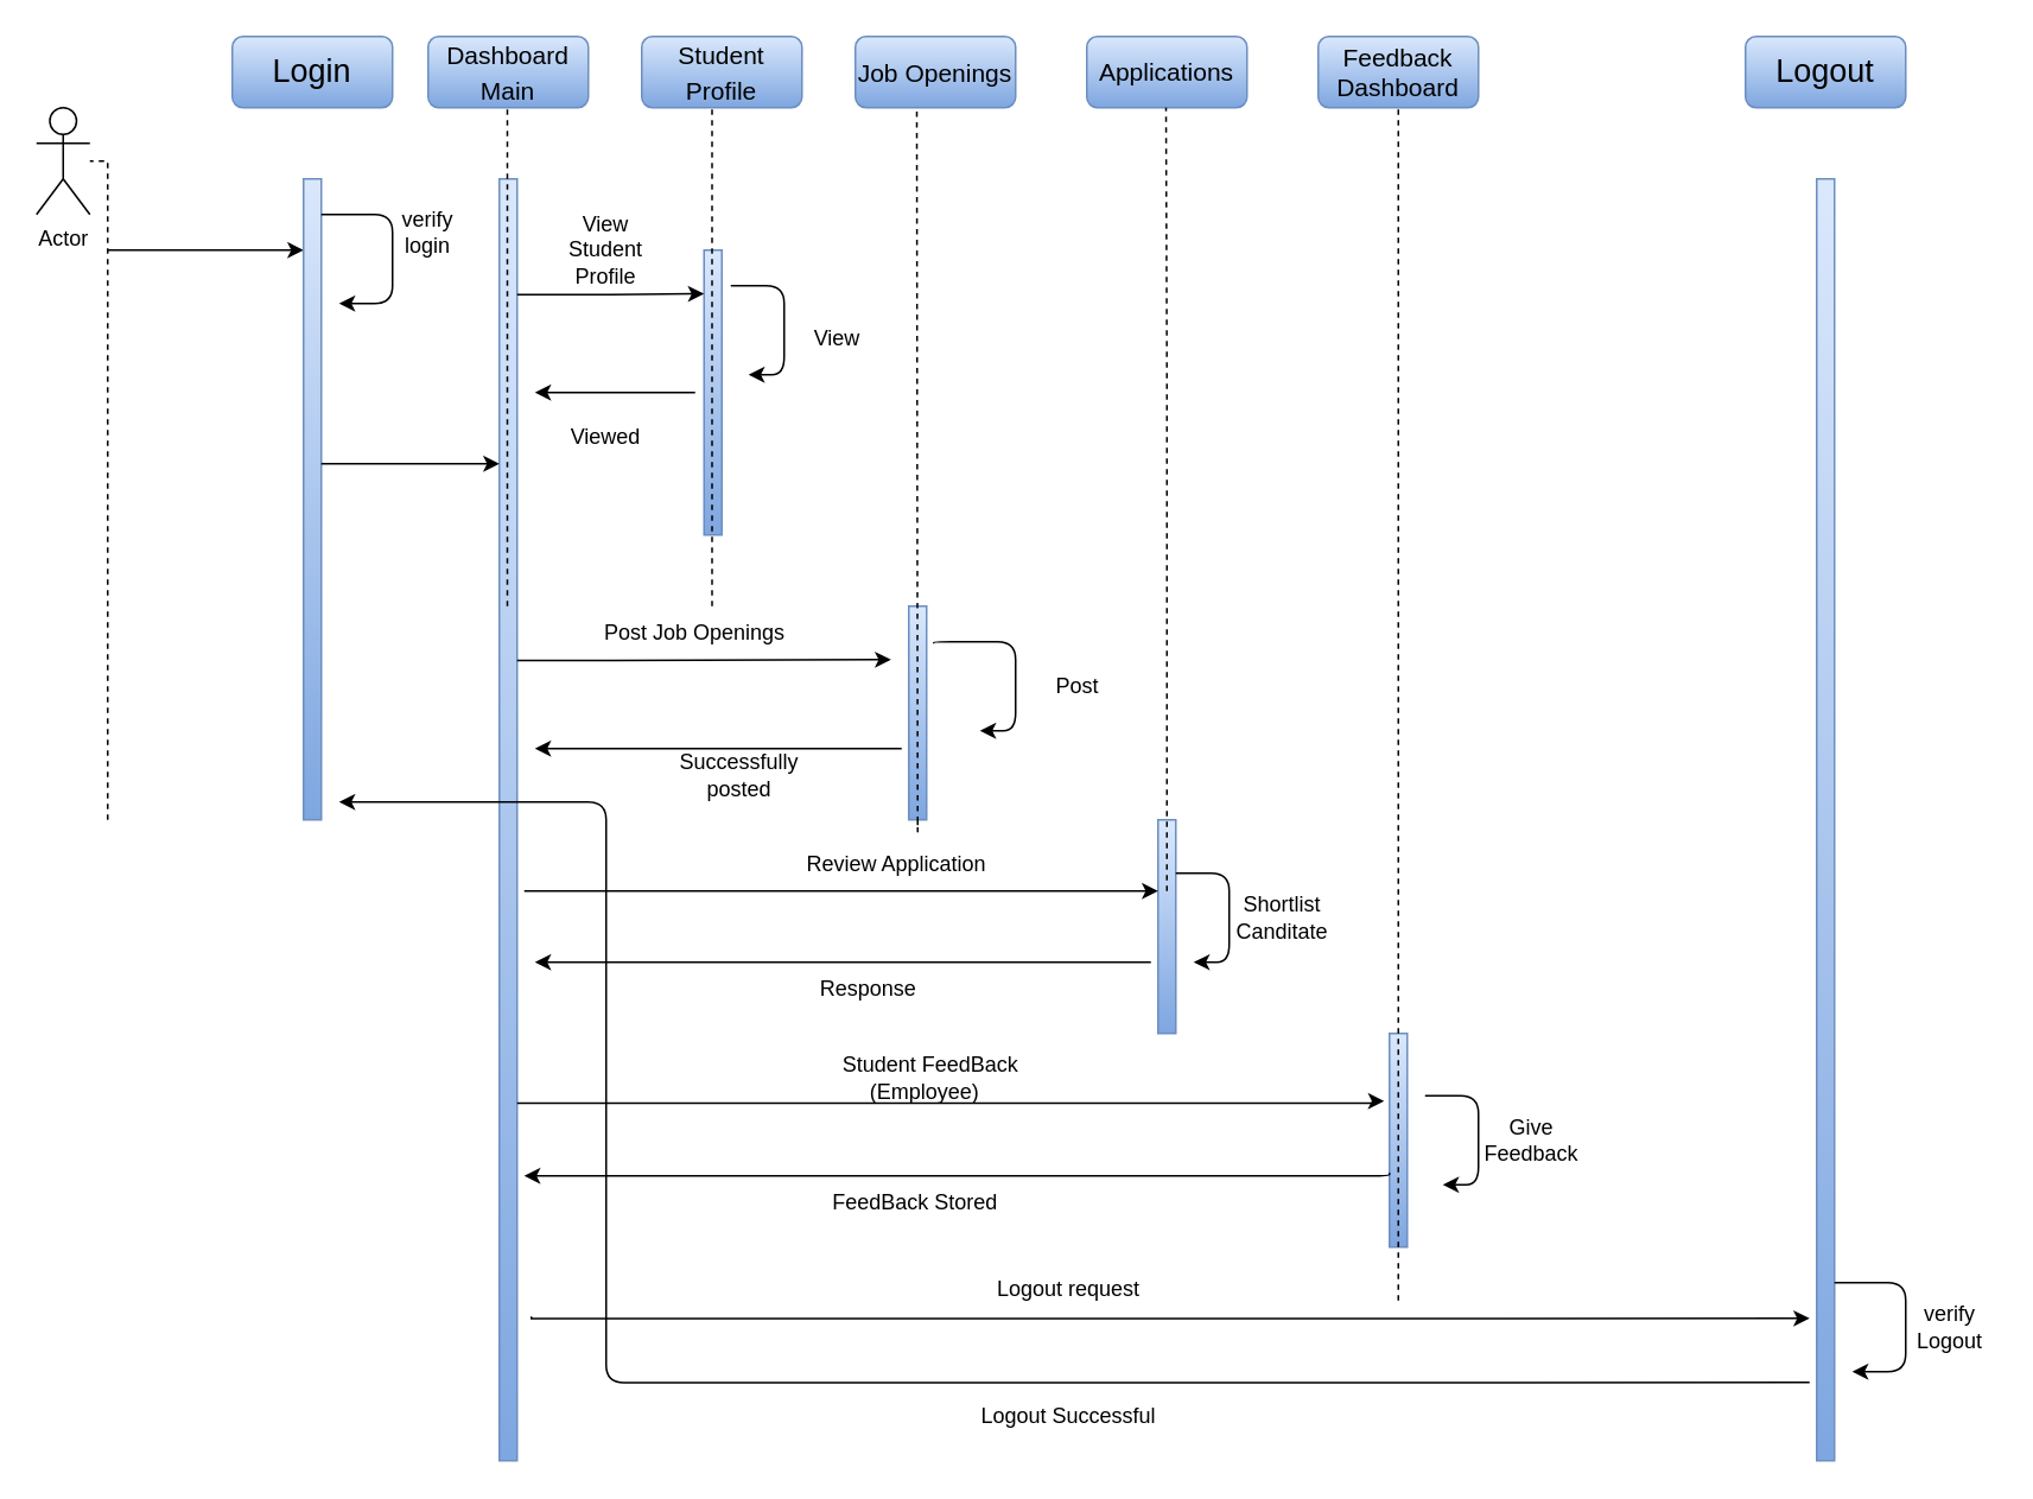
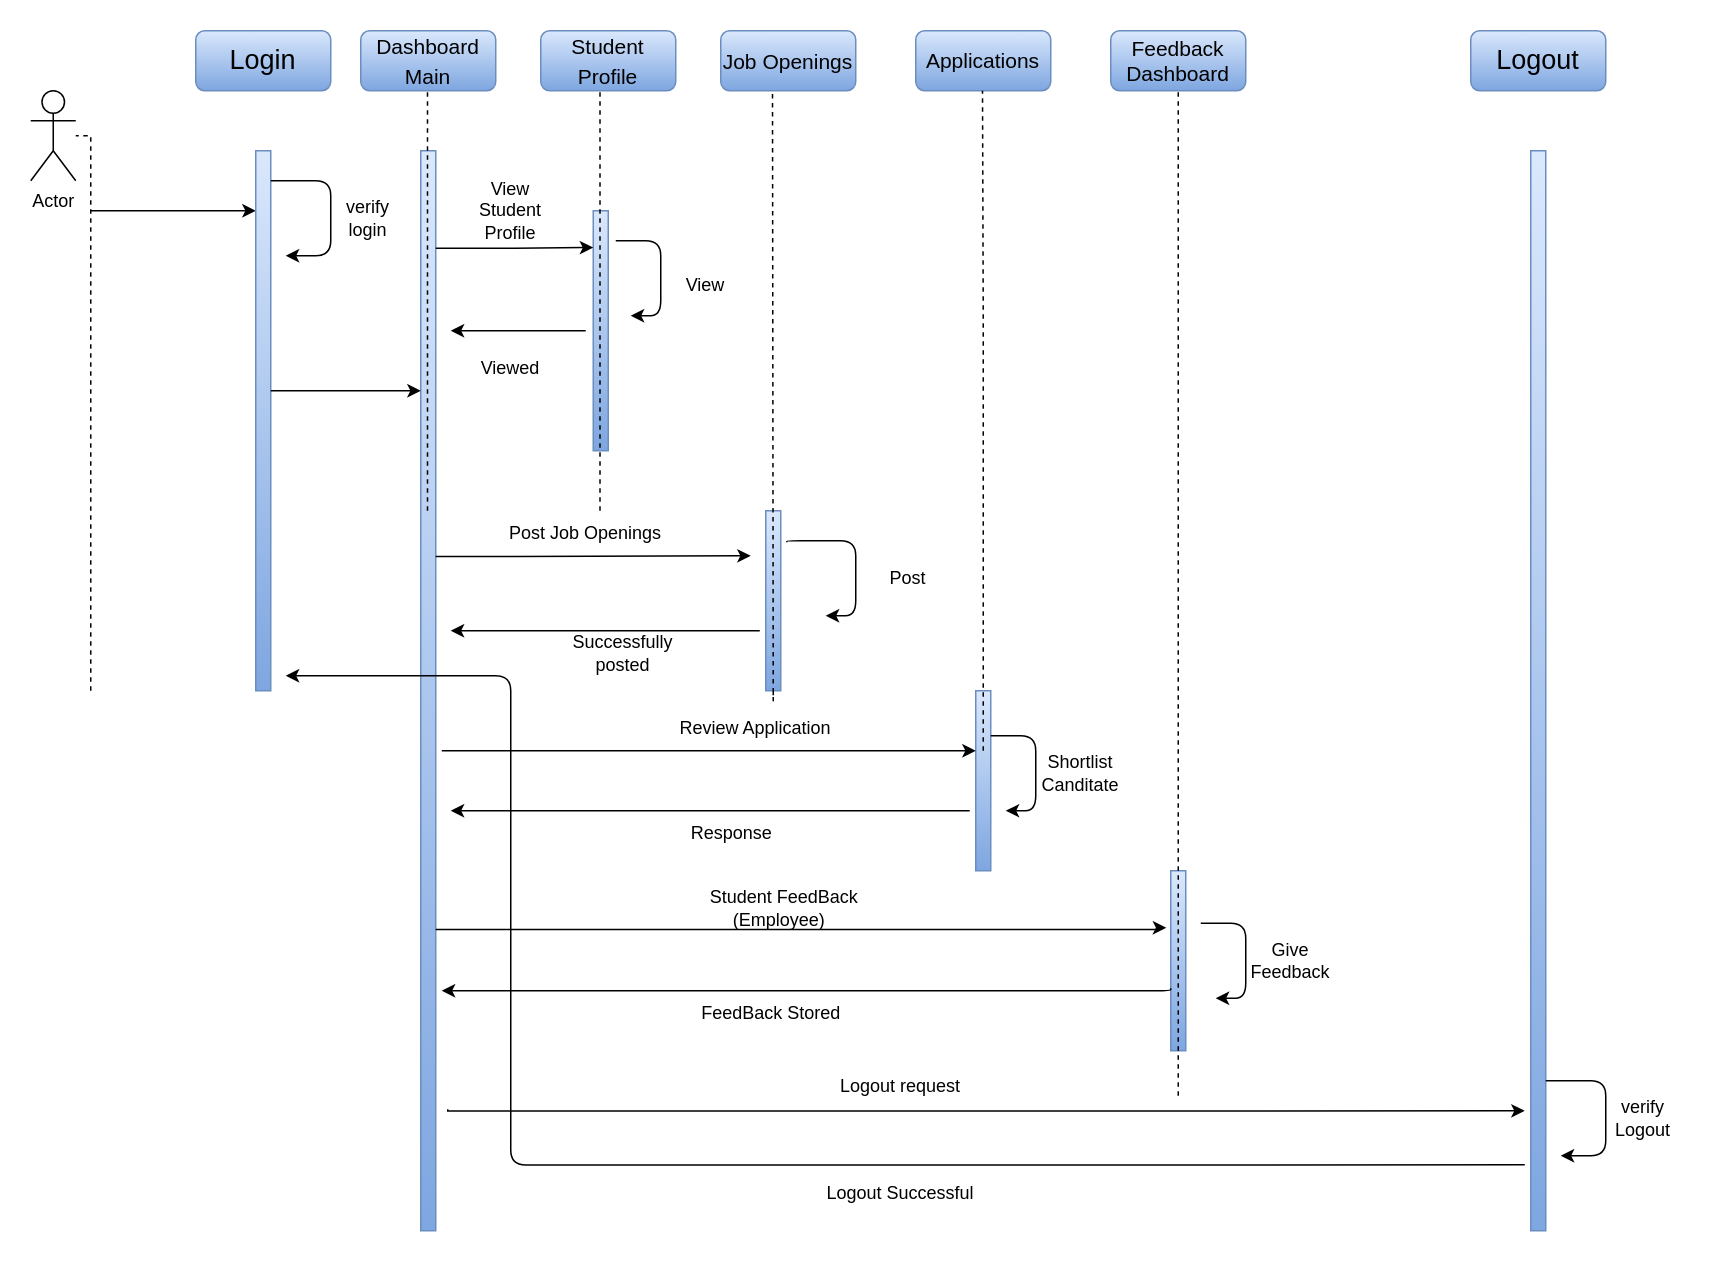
  <mxCell id="0" />
  <mxCell id="1" parent="0" />
  <mxCell id="2" value="Actor" style="shape=umlActor;verticalLabelPosition=bottom;verticalAlign=top;html=1;outlineConnect=0;" parent="1" vertex="1"><mxGeometry x="20" y="60" width="30" height="60" as="geometry" /></mxCell>
  <mxCell id="3" value="" style="endArrow=none;dashed=1;html=1;rounded=0;edgeStyle=orthogonalEdgeStyle;" parent="1" target="2" edge="1"><mxGeometry width="50" height="50" relative="1" as="geometry"><mxPoint x="60" y="460" as="sourcePoint" /><mxPoint x="100" y="100" as="targetPoint" /><Array as="points"><mxPoint x="60" y="380" /><mxPoint x="60" y="100" /></Array></mxGeometry></mxCell>
  <mxCell id="4" value="" style="endArrow=classic;html=1;rounded=0;edgeStyle=orthogonalEdgeStyle;" parent="1" edge="1"><mxGeometry width="50" height="50" relative="1" as="geometry"><mxPoint x="60" y="140" as="sourcePoint" /><mxPoint x="170" y="140" as="targetPoint" /></mxGeometry></mxCell>
  <mxCell id="5" value="&lt;font style=&quot;font-size: 18px&quot;&gt;Login&lt;/font&gt;" style="rounded=1;whiteSpace=wrap;html=1;fillColor=#dae8fc;strokeColor=#6c8ebf;gradientColor=#7ea6e0;" parent="1" vertex="1"><mxGeometry x="130" y="20" width="90" height="40" as="geometry" /></mxCell>
  <mxCell id="6" value="&lt;font style=&quot;font-size: 14px&quot;&gt;Dashboard&lt;br&gt;Main&lt;/font&gt;" style="rounded=1;whiteSpace=wrap;html=1;gradientColor=#7ea6e0;fillColor=#dae8fc;strokeColor=#6c8ebf;fontSize=16;" parent="1" vertex="1"><mxGeometry x="240" y="20" width="90" height="40" as="geometry" /></mxCell>
  <mxCell id="7" value="&lt;font style=&quot;font-size: 14px&quot;&gt;Student Profile&lt;/font&gt;" style="rounded=1;whiteSpace=wrap;html=1;gradientColor=#7ea6e0;fillColor=#dae8fc;strokeColor=#6c8ebf;fontSize=16;" parent="1" vertex="1"><mxGeometry x="360" y="20" width="90" height="40" as="geometry" /></mxCell>
  <mxCell id="8" value="&lt;span style=&quot;font-size: 14px&quot;&gt;Job Openings&lt;/span&gt;" style="rounded=1;whiteSpace=wrap;html=1;gradientColor=#7ea6e0;fillColor=#dae8fc;strokeColor=#6c8ebf;fontSize=16;" parent="1" vertex="1"><mxGeometry x="480" y="20" width="90" height="40" as="geometry" /></mxCell>
  <mxCell id="9" value="&lt;font&gt;&lt;font style=&quot;font-size: 14px&quot;&gt;&lt;font&gt;Feedback&lt;br&gt;&lt;/font&gt;&lt;font&gt;Dashboard&lt;/font&gt;&lt;/font&gt;&lt;br&gt;&lt;/font&gt;" style="rounded=1;whiteSpace=wrap;html=1;gradientColor=#7ea6e0;fillColor=#dae8fc;strokeColor=#6c8ebf;" parent="1" vertex="1"><mxGeometry x="740" y="20" width="90" height="40" as="geometry" /></mxCell>
  <mxCell id="10" value="&lt;span style=&quot;font-size: 18px&quot;&gt;Logout&lt;/span&gt;" style="rounded=1;whiteSpace=wrap;html=1;gradientColor=#7ea6e0;fillColor=#dae8fc;strokeColor=#6c8ebf;" parent="1" vertex="1"><mxGeometry x="980" y="20" width="90" height="40" as="geometry" /></mxCell>
  <mxCell id="11" value="" style="html=1;points=[];perimeter=orthogonalPerimeter;gradientColor=#7ea6e0;fillColor=#dae8fc;strokeColor=#6c8ebf;" parent="1" vertex="1"><mxGeometry x="170" y="100" width="10" height="360" as="geometry" /></mxCell>
  <mxCell id="12" value="" style="html=1;points=[];perimeter=orthogonalPerimeter;gradientColor=#7ea6e0;fillColor=#dae8fc;strokeColor=#6c8ebf;" parent="1" vertex="1"><mxGeometry x="280" y="100" width="10" height="720" as="geometry" /></mxCell>
  <mxCell id="13" value="" style="html=1;points=[];perimeter=orthogonalPerimeter;gradientColor=#7ea6e0;fillColor=#dae8fc;strokeColor=#6c8ebf;" parent="1" vertex="1"><mxGeometry x="395" y="140" width="10" height="160" as="geometry" /></mxCell>
  <mxCell id="14" value="" style="html=1;points=[];perimeter=orthogonalPerimeter;gradientColor=#7ea6e0;fillColor=#dae8fc;strokeColor=#6c8ebf;" parent="1" vertex="1"><mxGeometry x="780" y="580" width="10" height="120" as="geometry" /></mxCell>
  <mxCell id="15" value="" style="html=1;points=[];perimeter=orthogonalPerimeter;gradientColor=#7ea6e0;fillColor=#dae8fc;strokeColor=#6c8ebf;" parent="1" vertex="1"><mxGeometry x="1020" y="100" width="10" height="720" as="geometry" /></mxCell>
  <mxCell id="16" value="" style="endArrow=classic;html=1;rounded=1;edgeStyle=orthogonalEdgeStyle;" parent="1" edge="1"><mxGeometry width="50" height="50" relative="1" as="geometry"><mxPoint x="180" y="120" as="sourcePoint" /><mxPoint x="190" y="170" as="targetPoint" /><Array as="points"><mxPoint x="180" y="120" /><mxPoint x="220" y="120" /><mxPoint x="220" y="170" /></Array></mxGeometry></mxCell>
- <mxCell id="17" value="verify&lt;br&gt;login" style="text;html=1;strokeColor=none;fillColor=none;align=center;verticalAlign=middle;whiteSpace=wrap;rounded=0;" parent="1" vertex="1"><mxGeometry x="215" y="115" width="50" height="30" as="geometry" /></mxCell>
+ <mxCell id="17" value="verify&lt;br&gt;login" style="text;html=1;strokeColor=none;fillColor=none;align=center;verticalAlign=middle;whiteSpace=wrap;rounded=0;" parent="1" vertex="1"><mxGeometry x="220" y="130" width="50" height="30" as="geometry" /></mxCell>
  <mxCell id="18" value="" style="endArrow=classic;html=1;rounded=0;edgeStyle=orthogonalEdgeStyle;" parent="1" edge="1"><mxGeometry width="50" height="50" relative="1" as="geometry"><mxPoint x="180" y="260" as="sourcePoint" /><mxPoint x="280" y="260" as="targetPoint" /></mxGeometry></mxCell>
  <mxCell id="19" value="" style="endArrow=classic;html=1;rounded=0;edgeStyle=orthogonalEdgeStyle;" parent="1" edge="1"><mxGeometry width="50" height="50" relative="1" as="geometry"><mxPoint x="290" y="165" as="sourcePoint" /><mxPoint x="395" y="164.5" as="targetPoint" /><Array as="points"><mxPoint x="343" y="165" /></Array></mxGeometry></mxCell>
  <mxCell id="20" value="" style="endArrow=classic;html=1;rounded=1;edgeStyle=orthogonalEdgeStyle;" parent="1" edge="1"><mxGeometry width="50" height="50" relative="1" as="geometry"><mxPoint x="410" y="160" as="sourcePoint" /><mxPoint x="420" y="210" as="targetPoint" /><Array as="points"><mxPoint x="440" y="160" /><mxPoint x="440" y="210" /></Array></mxGeometry></mxCell>
  <mxCell id="21" value="View" style="text;html=1;strokeColor=none;fillColor=none;align=center;verticalAlign=middle;whiteSpace=wrap;rounded=0;" parent="1" vertex="1"><mxGeometry x="440" y="170" width="60" height="40" as="geometry" /></mxCell>
  <mxCell id="22" value="View Student Profile" style="text;html=1;strokeColor=none;fillColor=none;align=center;verticalAlign=middle;whiteSpace=wrap;rounded=0;" parent="1" vertex="1"><mxGeometry x="310" y="120" width="60" height="40" as="geometry" /></mxCell>
  <mxCell id="23" value="" style="endArrow=classic;html=1;rounded=1;edgeStyle=orthogonalEdgeStyle;" parent="1" edge="1"><mxGeometry width="50" height="50" relative="1" as="geometry"><mxPoint x="390" y="220" as="sourcePoint" /><mxPoint x="300" y="220" as="targetPoint" /><Array as="points"><mxPoint x="300" y="219.5" /><mxPoint x="300" y="219.5" /></Array></mxGeometry></mxCell>
  <mxCell id="24" value="Viewed" style="text;html=1;strokeColor=none;fillColor=none;align=center;verticalAlign=middle;whiteSpace=wrap;rounded=0;" parent="1" vertex="1"><mxGeometry x="310" y="230" width="60" height="30" as="geometry" /></mxCell>
  <mxCell id="25" value="" style="html=1;points=[];perimeter=orthogonalPerimeter;gradientColor=#7ea6e0;fillColor=#dae8fc;strokeColor=#6c8ebf;" parent="1" vertex="1"><mxGeometry x="510" y="340" width="10" height="120" as="geometry" /></mxCell>
  <mxCell id="26" value="" style="endArrow=classic;html=1;rounded=1;edgeStyle=orthogonalEdgeStyle;exitX=1.4;exitY=0.175;exitDx=0;exitDy=0;exitPerimeter=0;" parent="1" source="25" edge="1"><mxGeometry width="50" height="50" relative="1" as="geometry"><mxPoint x="540" y="360" as="sourcePoint" /><mxPoint x="550" y="410" as="targetPoint" /><Array as="points"><mxPoint x="524" y="360" /><mxPoint x="570" y="360" /><mxPoint x="570" y="410" /></Array></mxGeometry></mxCell>
  <mxCell id="27" value="Post Job Openings" style="text;html=1;strokeColor=none;fillColor=none;align=center;verticalAlign=middle;whiteSpace=wrap;rounded=0;" parent="1" vertex="1"><mxGeometry x="290" y="340" width="200" height="30" as="geometry" /></mxCell>
  <mxCell id="28" value="Successfully&lt;br&gt;posted" style="text;html=1;strokeColor=none;fillColor=none;align=center;verticalAlign=middle;whiteSpace=wrap;rounded=0;" parent="1" vertex="1"><mxGeometry x="340" y="420" width="150" height="30" as="geometry" /></mxCell>
  <mxCell id="29" value="" style="endArrow=classic;html=1;rounded=0;edgeStyle=orthogonalEdgeStyle;" parent="1" edge="1"><mxGeometry width="50" height="50" relative="1" as="geometry"><mxPoint x="290" y="370.5" as="sourcePoint" /><mxPoint x="500" y="370" as="targetPoint" /><Array as="points"><mxPoint x="343" y="370.5" /></Array></mxGeometry></mxCell>
  <mxCell id="30" value="" style="endArrow=classic;html=1;rounded=1;edgeStyle=orthogonalEdgeStyle;exitX=-0.4;exitY=0.667;exitDx=0;exitDy=0;exitPerimeter=0;" parent="1" source="25" edge="1"><mxGeometry width="50" height="50" relative="1" as="geometry"><mxPoint x="495" y="420" as="sourcePoint" /><mxPoint x="300" y="420" as="targetPoint" /><Array as="points" /></mxGeometry></mxCell>
  <mxCell id="31" value="Post" style="text;html=1;strokeColor=none;fillColor=none;align=center;verticalAlign=middle;whiteSpace=wrap;rounded=0;" parent="1" vertex="1"><mxGeometry x="570" y="360" width="70" height="50" as="geometry" /></mxCell>
  <mxCell id="32" value="" style="endArrow=none;dashed=1;html=1;rounded=1;edgeStyle=orthogonalEdgeStyle;" parent="1" edge="1"><mxGeometry width="50" height="50" relative="1" as="geometry"><mxPoint x="399.5" y="340" as="sourcePoint" /><mxPoint x="399.5" y="60" as="targetPoint" /><Array as="points"><mxPoint x="399.5" y="210" /><mxPoint x="399.5" y="210" /></Array></mxGeometry></mxCell>
  <mxCell id="33" value="" style="endArrow=none;dashed=1;html=1;rounded=1;edgeStyle=orthogonalEdgeStyle;" parent="1" edge="1"><mxGeometry width="50" height="50" relative="1" as="geometry"><mxPoint x="515" y="460" as="sourcePoint" /><mxPoint x="514.5" y="60" as="targetPoint" /><Array as="points"><mxPoint x="515" y="470" /><mxPoint x="515" y="210" /></Array></mxGeometry></mxCell>
  <mxCell id="34" value="" style="endArrow=none;dashed=1;html=1;rounded=1;edgeStyle=orthogonalEdgeStyle;" parent="1" edge="1"><mxGeometry width="50" height="50" relative="1" as="geometry"><mxPoint x="284.5" y="340" as="sourcePoint" /><mxPoint x="284.5" y="60" as="targetPoint" /><Array as="points"><mxPoint x="284.5" y="210" /><mxPoint x="284.5" y="210" /></Array></mxGeometry></mxCell>
  <mxCell id="35" value="&lt;font style=&quot;font-size: 14px&quot;&gt;Applications&lt;/font&gt;" style="rounded=1;whiteSpace=wrap;html=1;gradientColor=#7ea6e0;fillColor=#dae8fc;strokeColor=#6c8ebf;" parent="1" vertex="1"><mxGeometry x="610" y="20" width="90" height="40" as="geometry" /></mxCell>
  <mxCell id="36" value="" style="html=1;points=[];perimeter=orthogonalPerimeter;gradientColor=#7ea6e0;fillColor=#dae8fc;strokeColor=#6c8ebf;" parent="1" vertex="1"><mxGeometry x="650" y="460" width="10" height="120" as="geometry" /></mxCell>
  <mxCell id="37" value="" style="endArrow=none;dashed=1;html=1;rounded=1;edgeStyle=orthogonalEdgeStyle;" parent="1" edge="1"><mxGeometry width="50" height="50" relative="1" as="geometry"><mxPoint x="655" y="500" as="sourcePoint" /><mxPoint x="654.5" y="60" as="targetPoint" /><Array as="points"><mxPoint x="654.5" y="210" /><mxPoint x="654.5" y="210" /></Array></mxGeometry></mxCell>
  <mxCell id="38" value="" style="endArrow=classic;html=1;rounded=1;edgeStyle=orthogonalEdgeStyle;" parent="1" edge="1"><mxGeometry width="50" height="50" relative="1" as="geometry"><mxPoint x="660" y="490" as="sourcePoint" /><mxPoint x="670" y="540" as="targetPoint" /><Array as="points"><mxPoint x="690" y="490" /><mxPoint x="690" y="540" /></Array></mxGeometry></mxCell>
  <mxCell id="39" value="Shortlist Canditate" style="text;html=1;strokeColor=none;fillColor=none;align=center;verticalAlign=middle;whiteSpace=wrap;rounded=0;" parent="1" vertex="1"><mxGeometry x="690" y="490" width="60" height="50" as="geometry" /></mxCell>
  <mxCell id="40" value="Review Application&amp;nbsp;" style="text;html=1;strokeColor=none;fillColor=none;align=center;verticalAlign=middle;whiteSpace=wrap;rounded=0;" parent="1" vertex="1"><mxGeometry x="380" y="470" width="250" height="30" as="geometry" /></mxCell>
  <mxCell id="41" value="Response" style="text;html=1;strokeColor=none;fillColor=none;align=center;verticalAlign=middle;whiteSpace=wrap;rounded=0;" parent="1" vertex="1"><mxGeometry x="405" y="540" width="165" height="30" as="geometry" /></mxCell>
  <mxCell id="42" value="" style="endArrow=classic;html=1;rounded=0;edgeStyle=orthogonalEdgeStyle;" parent="1" edge="1"><mxGeometry width="50" height="50" relative="1" as="geometry"><mxPoint x="294" y="500" as="sourcePoint" /><mxPoint x="650" y="500" as="targetPoint" /><Array as="points"><mxPoint x="294" y="500" /></Array></mxGeometry></mxCell>
  <mxCell id="43" value="" style="endArrow=classic;html=1;rounded=1;edgeStyle=orthogonalEdgeStyle;exitX=-0.4;exitY=0.667;exitDx=0;exitDy=0;exitPerimeter=0;" parent="1" edge="1"><mxGeometry width="50" height="50" relative="1" as="geometry"><mxPoint x="646" y="540.04" as="sourcePoint" /><mxPoint x="300" y="540" as="targetPoint" /><Array as="points" /></mxGeometry></mxCell>
  <mxCell id="44" value="" style="endArrow=none;dashed=1;html=1;rounded=1;edgeStyle=orthogonalEdgeStyle;" parent="1" edge="1"><mxGeometry width="50" height="50" relative="1" as="geometry"><mxPoint x="785" y="730" as="sourcePoint" /><mxPoint x="785" y="60" as="targetPoint" /><Array as="points" /></mxGeometry></mxCell>
  <mxCell id="45" value="" style="endArrow=classic;html=1;rounded=0;edgeStyle=orthogonalEdgeStyle;exitX=1.4;exitY=0.667;exitDx=0;exitDy=0;exitPerimeter=0;entryX=-0.3;entryY=0.292;entryDx=0;entryDy=0;entryPerimeter=0;" parent="1" edge="1"><mxGeometry width="50" height="50" relative="1" as="geometry"><mxPoint x="290" y="619.2" as="sourcePoint" /><mxPoint x="777" y="618.04" as="targetPoint" /><Array as="points"><mxPoint x="771" y="619" /><mxPoint x="771" y="618" /></Array></mxGeometry></mxCell>
  <mxCell id="46" value="" style="endArrow=classic;html=1;rounded=0;edgeStyle=orthogonalEdgeStyle;entryX=-0.4;entryY=0.889;entryDx=0;entryDy=0;entryPerimeter=0;" parent="1" target="15" edge="1"><mxGeometry width="50" height="50" relative="1" as="geometry"><mxPoint x="298" y="739" as="sourcePoint" /><mxPoint x="914" y="739" as="targetPoint" /><Array as="points"><mxPoint x="298" y="740" /></Array></mxGeometry></mxCell>
  <mxCell id="47" value="" style="endArrow=classic;html=1;rounded=1;edgeStyle=orthogonalEdgeStyle;exitX=-0.4;exitY=0.939;exitDx=0;exitDy=0;exitPerimeter=0;" parent="1" source="15" edge="1"><mxGeometry width="50" height="50" relative="1" as="geometry"><mxPoint x="914" y="777.04" as="sourcePoint" /><mxPoint x="190" y="450" as="targetPoint" /><Array as="points"><mxPoint x="340" y="776" /><mxPoint x="340" y="450" /></Array></mxGeometry></mxCell>
  <mxCell id="48" value="Logout request" style="text;html=1;strokeColor=none;fillColor=none;align=center;verticalAlign=middle;whiteSpace=wrap;rounded=0;" parent="1" vertex="1"><mxGeometry x="510" y="709" width="180" height="30" as="geometry" /></mxCell>
  <mxCell id="49" value="" style="endArrow=classic;html=1;rounded=1;edgeStyle=orthogonalEdgeStyle;" parent="1" edge="1"><mxGeometry width="50" height="50" relative="1" as="geometry"><mxPoint x="1030" y="720" as="sourcePoint" /><mxPoint x="1040" y="770" as="targetPoint" /><Array as="points"><mxPoint x="1030" y="720" /><mxPoint x="1070" y="720" /><mxPoint x="1070" y="770" /></Array></mxGeometry></mxCell>
  <mxCell id="50" value="verify&lt;br&gt;Logout" style="text;html=1;strokeColor=none;fillColor=none;align=center;verticalAlign=middle;whiteSpace=wrap;rounded=0;" parent="1" vertex="1"><mxGeometry x="1070" y="730" width="50" height="30" as="geometry" /></mxCell>
  <mxCell id="51" value="Logout Successful" style="text;html=1;strokeColor=none;fillColor=none;align=center;verticalAlign=middle;whiteSpace=wrap;rounded=0;" parent="1" vertex="1"><mxGeometry x="510" y="780" width="180" height="30" as="geometry" /></mxCell>
  <mxCell id="52" value="" style="endArrow=classic;html=1;rounded=1;edgeStyle=orthogonalEdgeStyle;exitX=-0.4;exitY=0.667;exitDx=0;exitDy=0;exitPerimeter=0;entryX=1.4;entryY=0.751;entryDx=0;entryDy=0;entryPerimeter=0;" parent="1" edge="1"><mxGeometry width="50" height="50" relative="1" as="geometry"><mxPoint x="780" y="658.32" as="sourcePoint" /><mxPoint x="294" y="660" as="targetPoint" /><Array as="points"><mxPoint x="780" y="660.28" /></Array></mxGeometry></mxCell>
  <mxCell id="53" value="FeedBack Stored&amp;nbsp;" style="text;html=1;strokeColor=none;fillColor=none;align=center;verticalAlign=middle;whiteSpace=wrap;rounded=0;" vertex="1" parent="1"><mxGeometry x="432.5" y="660" width="165" height="30" as="geometry" /></mxCell>
  <mxCell id="54" value="" style="endArrow=classic;html=1;rounded=1;edgeStyle=orthogonalEdgeStyle;" edge="1" parent="1"><mxGeometry width="50" height="50" relative="1" as="geometry"><mxPoint x="800" y="615" as="sourcePoint" /><mxPoint x="810" y="665" as="targetPoint" /><Array as="points"><mxPoint x="830" y="615" /><mxPoint x="830" y="665" /></Array></mxGeometry></mxCell>
  <mxCell id="55" value="Give Feedback" style="text;html=1;strokeColor=none;fillColor=none;align=center;verticalAlign=middle;whiteSpace=wrap;rounded=0;" vertex="1" parent="1"><mxGeometry x="830" y="615" width="60" height="50" as="geometry" /></mxCell>
  <mxCell id="56" value="Student FeedBack (Employee)&amp;nbsp;&amp;nbsp;" style="text;html=1;strokeColor=none;fillColor=none;align=center;verticalAlign=middle;whiteSpace=wrap;rounded=0;" vertex="1" parent="1"><mxGeometry x="440" y="590" width="165" height="30" as="geometry" /></mxCell>
